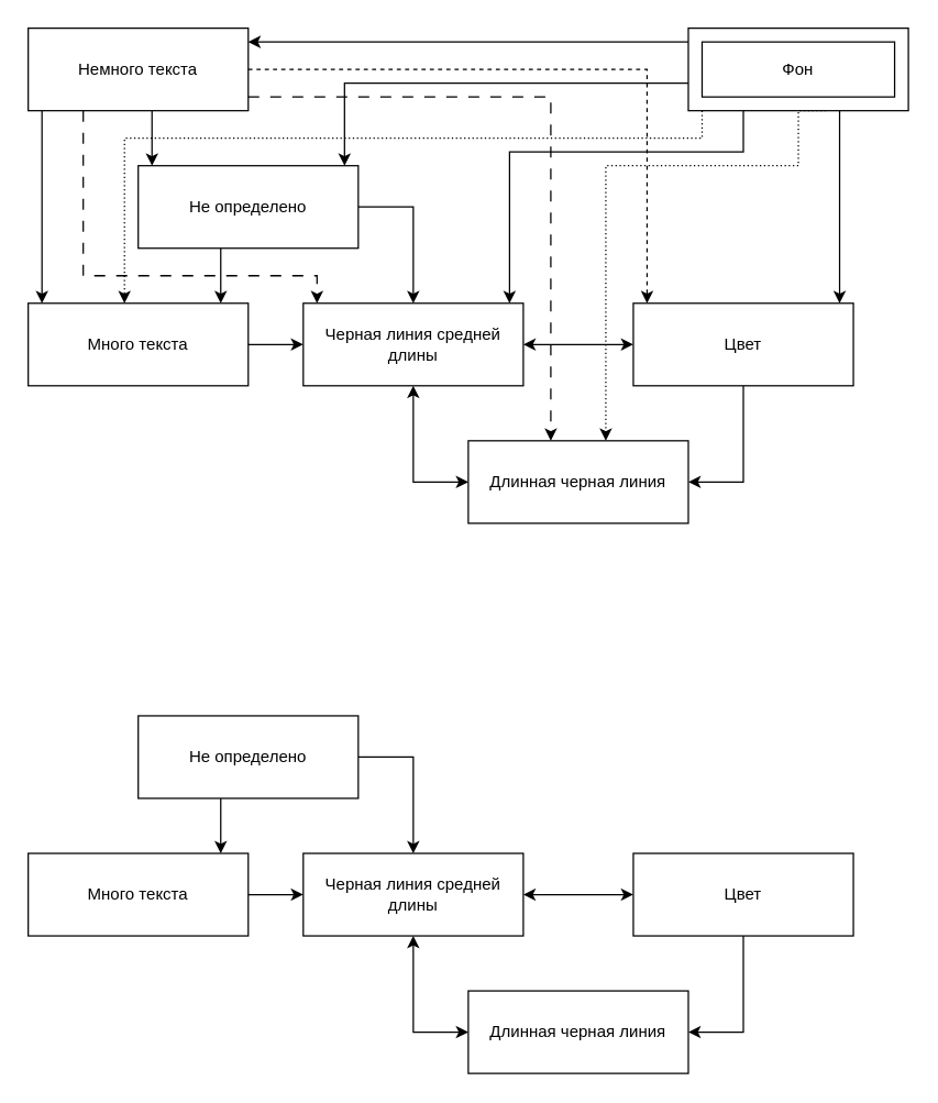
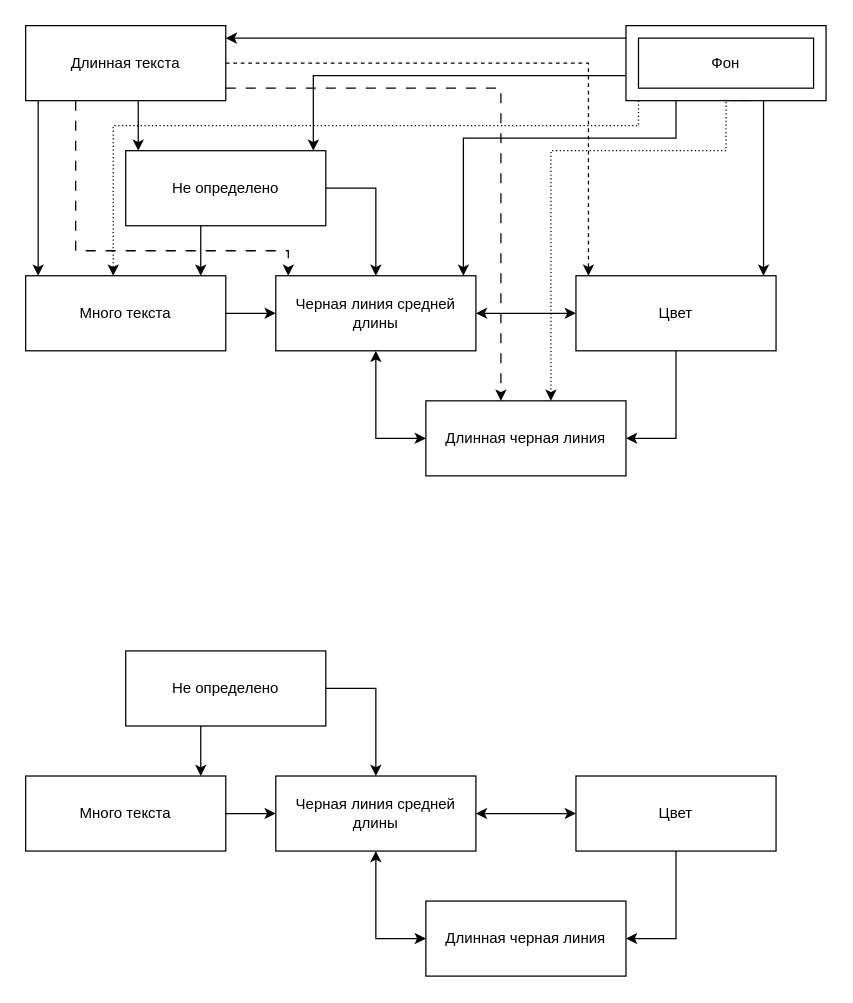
  <mxCell id="0" />
  <mxCell id="1" parent="0" />
  <mxCell id="2" style="edgeStyle=orthogonalEdgeStyle;rounded=0;orthogonalLoop=1;jettySize=auto;html=1;" parent="1" source="4" target="7" edge="1"><mxGeometry relative="1" as="geometry"><Array as="points"><mxPoint x="300" y="150" /></Array></mxGeometry></mxCell>
  <mxCell id="3" style="edgeStyle=orthogonalEdgeStyle;rounded=0;orthogonalLoop=1;jettySize=auto;html=1;" edge="1" parent="1" source="4" target="10"><mxGeometry relative="1" as="geometry"><Array as="points"><mxPoint x="160" y="210" /><mxPoint x="160" y="210" /></Array></mxGeometry></mxCell>
  <mxCell id="4" value="Не определено" style="rounded=1;whiteSpace=wrap;html=1;absoluteArcSize=1;arcSize=0;" parent="1" vertex="1"><mxGeometry x="100" y="120" width="160" height="60" as="geometry" /></mxCell>
  <mxCell id="5" style="edgeStyle=orthogonalEdgeStyle;rounded=0;orthogonalLoop=1;jettySize=auto;html=1;startArrow=classic;startFill=1;" parent="1" source="7" target="8" edge="1"><mxGeometry relative="1" as="geometry"><Array as="points"><mxPoint x="300" y="350" /></Array></mxGeometry></mxCell>
  <mxCell id="6" style="edgeStyle=orthogonalEdgeStyle;rounded=0;orthogonalLoop=1;jettySize=auto;html=1;startArrow=classic;startFill=1;" parent="1" source="7" target="12" edge="1"><mxGeometry relative="1" as="geometry" /></mxCell>
  <mxCell id="7" value="Черная линия средней длины" style="rounded=1;whiteSpace=wrap;html=1;absoluteArcSize=1;arcSize=0;" parent="1" vertex="1"><mxGeometry x="220" y="220" width="160" height="60" as="geometry" /></mxCell>
  <mxCell id="8" value="Длинная черная линия" style="rounded=1;whiteSpace=wrap;html=1;absoluteArcSize=1;arcSize=0;" parent="1" vertex="1"><mxGeometry x="340" y="320" width="160" height="60" as="geometry" /></mxCell>
  <mxCell id="9" style="edgeStyle=orthogonalEdgeStyle;rounded=0;orthogonalLoop=1;jettySize=auto;html=1;" parent="1" source="10" target="7" edge="1"><mxGeometry relative="1" as="geometry" /></mxCell>
  <mxCell id="10" value="Много текста" style="rounded=1;whiteSpace=wrap;html=1;absoluteArcSize=1;arcSize=0;" parent="1" vertex="1"><mxGeometry x="20" y="220" width="160" height="60" as="geometry" /></mxCell>
  <mxCell id="11" style="edgeStyle=orthogonalEdgeStyle;rounded=0;orthogonalLoop=1;jettySize=auto;html=1;" parent="1" source="12" target="8" edge="1"><mxGeometry relative="1" as="geometry"><Array as="points"><mxPoint x="540" y="350" /></Array></mxGeometry></mxCell>
  <mxCell id="12" value="Цвет" style="rounded=1;whiteSpace=wrap;html=1;absoluteArcSize=1;arcSize=0;" parent="1" vertex="1"><mxGeometry x="460" y="220" width="160" height="60" as="geometry" /></mxCell>
  <mxCell id="13" style="edgeStyle=orthogonalEdgeStyle;rounded=0;orthogonalLoop=1;jettySize=auto;html=1;" parent="1" edge="1"><mxGeometry relative="1" as="geometry"><mxPoint x="30" y="80" as="sourcePoint" /><mxPoint x="30" y="220" as="targetPoint" /></mxGeometry></mxCell>
  <mxCell id="14" style="edgeStyle=orthogonalEdgeStyle;rounded=0;orthogonalLoop=1;jettySize=auto;html=1;" parent="1" source="18" target="4" edge="1"><mxGeometry relative="1" as="geometry"><Array as="points"><mxPoint x="110" y="110" /><mxPoint x="110" y="110" /></Array></mxGeometry></mxCell>
  <mxCell id="15" style="edgeStyle=orthogonalEdgeStyle;rounded=0;orthogonalLoop=1;jettySize=auto;html=1;dashed=1;dashPattern=8 8;" parent="1" source="18" target="7" edge="1"><mxGeometry relative="1" as="geometry"><Array as="points"><mxPoint x="60" y="200" /><mxPoint x="230" y="200" /></Array></mxGeometry></mxCell>
  <mxCell id="16" style="edgeStyle=orthogonalEdgeStyle;rounded=0;orthogonalLoop=1;jettySize=auto;html=1;dashed=1;dashPattern=8 8;" parent="1" source="18" target="8" edge="1"><mxGeometry relative="1" as="geometry"><Array as="points"><mxPoint x="400" y="70" /></Array></mxGeometry></mxCell>
  <mxCell id="17" style="edgeStyle=orthogonalEdgeStyle;rounded=0;orthogonalLoop=1;jettySize=auto;html=1;dashed=1;" parent="1" source="18" target="12" edge="1"><mxGeometry relative="1" as="geometry"><Array as="points"><mxPoint x="470" y="50" /></Array></mxGeometry></mxCell>
- <mxCell id="18" value="Немного текста" style="rounded=1;whiteSpace=wrap;html=1;absoluteArcSize=1;arcSize=0;" parent="1" vertex="1"><mxGeometry x="20" y="20" width="160" height="60" as="geometry" /></mxCell>
+ <mxCell id="18" value="Длинная текста" style="rounded=1;whiteSpace=wrap;html=1;absoluteArcSize=1;arcSize=0;" parent="1" vertex="1"><mxGeometry x="20" y="20" width="160" height="60" as="geometry" /></mxCell>
  <mxCell id="19" style="edgeStyle=orthogonalEdgeStyle;rounded=0;orthogonalLoop=1;jettySize=auto;html=1;" parent="1" source="25" target="18" edge="1"><mxGeometry relative="1" as="geometry"><Array as="points"><mxPoint x="330" y="30" /><mxPoint x="330" y="30" /></Array></mxGeometry></mxCell>
  <mxCell id="20" style="edgeStyle=orthogonalEdgeStyle;rounded=0;orthogonalLoop=1;jettySize=auto;html=1;" parent="1" edge="1"><mxGeometry relative="1" as="geometry"><mxPoint x="609.999" y="80" as="sourcePoint" /><mxPoint x="609.999" y="220" as="targetPoint" /><Array as="points"><mxPoint x="609.97" y="190" /><mxPoint x="609.97" y="190" /></Array></mxGeometry></mxCell>
  <mxCell id="21" style="edgeStyle=orthogonalEdgeStyle;rounded=0;orthogonalLoop=1;jettySize=auto;html=1;dashed=1;dashPattern=1 2;" parent="1" edge="1"><mxGeometry relative="1" as="geometry"><mxPoint x="599.999" y="80" as="sourcePoint" /><mxPoint x="439.999" y="320" as="targetPoint" /><Array as="points"><mxPoint x="580" y="80" /><mxPoint x="580" y="120" /><mxPoint x="440" y="120" /></Array></mxGeometry></mxCell>
  <mxCell id="22" style="edgeStyle=orthogonalEdgeStyle;rounded=0;orthogonalLoop=1;jettySize=auto;html=1;dashed=1;dashPattern=1 2;" parent="1" source="25" target="10" edge="1"><mxGeometry relative="1" as="geometry"><Array as="points"><mxPoint x="510" y="100" /><mxPoint x="90" y="100" /></Array></mxGeometry></mxCell>
  <mxCell id="23" style="edgeStyle=orthogonalEdgeStyle;rounded=0;orthogonalLoop=1;jettySize=auto;html=1;" parent="1" source="25" target="4" edge="1"><mxGeometry relative="1" as="geometry"><Array as="points"><mxPoint x="250" y="60" /></Array></mxGeometry></mxCell>
  <mxCell id="24" style="edgeStyle=orthogonalEdgeStyle;rounded=0;orthogonalLoop=1;jettySize=auto;html=1;" parent="1" source="25" target="7" edge="1"><mxGeometry relative="1" as="geometry"><Array as="points"><mxPoint x="540" y="110" /><mxPoint x="370" y="110" /></Array></mxGeometry></mxCell>
  <mxCell id="25" value="Фон" style="rounded=1;whiteSpace=wrap;html=1;absoluteArcSize=1;arcSize=0;" parent="1" vertex="1"><mxGeometry x="500" y="20" width="160" height="60" as="geometry" /></mxCell>
  <mxCell id="26" style="edgeStyle=orthogonalEdgeStyle;rounded=0;orthogonalLoop=1;jettySize=auto;html=1;" parent="1" source="28" target="31" edge="1"><mxGeometry relative="1" as="geometry"><Array as="points"><mxPoint x="300" y="550" /></Array></mxGeometry></mxCell>
  <mxCell id="27" style="edgeStyle=orthogonalEdgeStyle;rounded=0;orthogonalLoop=1;jettySize=auto;html=1;" edge="1" parent="1" source="28" target="34"><mxGeometry relative="1" as="geometry"><Array as="points"><mxPoint x="160" y="590" /><mxPoint x="160" y="590" /></Array></mxGeometry></mxCell>
  <mxCell id="28" value="Не определено" style="rounded=1;whiteSpace=wrap;html=1;absoluteArcSize=1;arcSize=0;" parent="1" vertex="1"><mxGeometry x="100" y="520" width="160" height="60" as="geometry" /></mxCell>
  <mxCell id="29" style="edgeStyle=orthogonalEdgeStyle;rounded=0;orthogonalLoop=1;jettySize=auto;html=1;startArrow=classic;startFill=1;" parent="1" source="31" target="32" edge="1"><mxGeometry relative="1" as="geometry"><Array as="points"><mxPoint x="300" y="750" /></Array></mxGeometry></mxCell>
  <mxCell id="30" style="edgeStyle=orthogonalEdgeStyle;rounded=0;orthogonalLoop=1;jettySize=auto;html=1;startArrow=classic;startFill=1;" parent="1" source="31" target="36" edge="1"><mxGeometry relative="1" as="geometry" /></mxCell>
  <mxCell id="31" value="Черная линия средней длины" style="rounded=1;whiteSpace=wrap;html=1;absoluteArcSize=1;arcSize=0;" parent="1" vertex="1"><mxGeometry x="220" y="620" width="160" height="60" as="geometry" /></mxCell>
  <mxCell id="32" value="Длинная черная линия" style="rounded=1;whiteSpace=wrap;html=1;absoluteArcSize=1;arcSize=0;" parent="1" vertex="1"><mxGeometry x="340" y="720" width="160" height="60" as="geometry" /></mxCell>
  <mxCell id="33" style="edgeStyle=orthogonalEdgeStyle;rounded=0;orthogonalLoop=1;jettySize=auto;html=1;" parent="1" source="34" target="31" edge="1"><mxGeometry relative="1" as="geometry" /></mxCell>
  <mxCell id="34" value="Много текста" style="rounded=1;whiteSpace=wrap;html=1;absoluteArcSize=1;arcSize=0;" parent="1" vertex="1"><mxGeometry x="20" y="620" width="160" height="60" as="geometry" /></mxCell>
  <mxCell id="35" style="edgeStyle=orthogonalEdgeStyle;rounded=0;orthogonalLoop=1;jettySize=auto;html=1;" parent="1" source="36" target="32" edge="1"><mxGeometry relative="1" as="geometry"><Array as="points"><mxPoint x="540" y="750" /></Array></mxGeometry></mxCell>
  <mxCell id="36" value="Цвет" style="rounded=1;whiteSpace=wrap;html=1;absoluteArcSize=1;arcSize=0;" parent="1" vertex="1"><mxGeometry x="460" y="620" width="160" height="60" as="geometry" /></mxCell>
  <mxCell id="37" value="Фон" style="rounded=1;whiteSpace=wrap;html=1;absoluteArcSize=1;arcSize=0;" parent="1" vertex="1"><mxGeometry x="510" y="30" width="140" height="40" as="geometry" /></mxCell>
